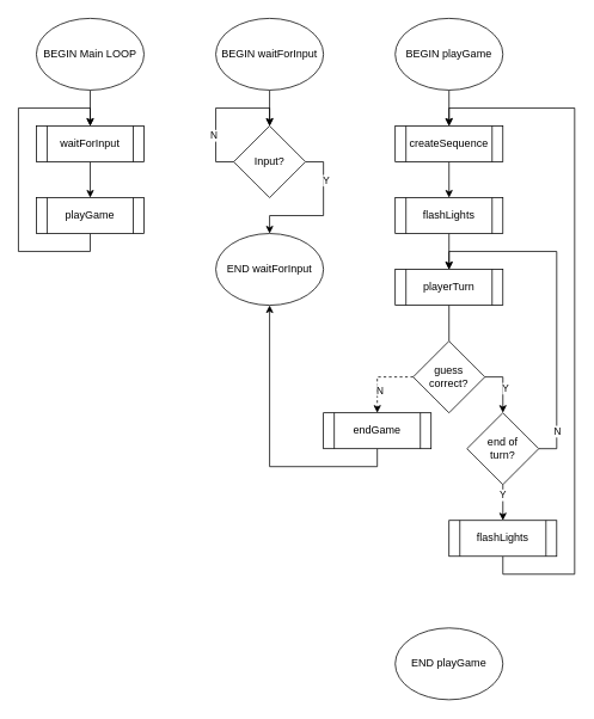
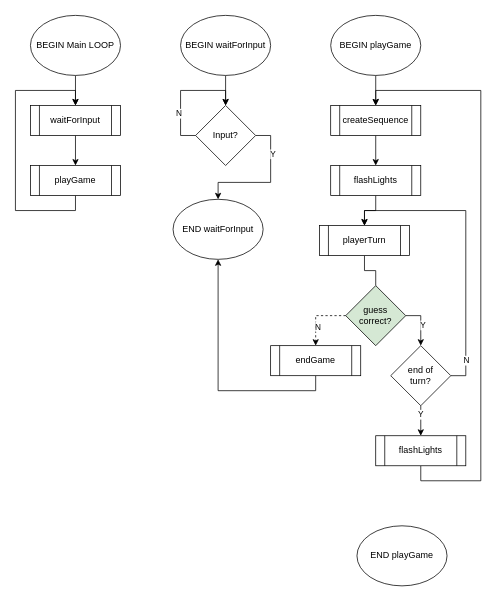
  <mxCell id="0" />
  <mxCell id="1" parent="0" />
  <mxCell id="2" value="" style="edgeStyle=orthogonalEdgeStyle;rounded=0;orthogonalLoop=1;jettySize=auto;html=1;" edge="1" parent="1" source="3" target="5"><mxGeometry relative="1" as="geometry" /></mxCell>
  <mxCell id="3" value="BEGIN Main LOOP" style="ellipse;whiteSpace=wrap;html=1;" vertex="1" parent="1"><mxGeometry x="40" y="20" width="120" height="80" as="geometry" /></mxCell>
  <mxCell id="4" value="" style="edgeStyle=orthogonalEdgeStyle;rounded=0;orthogonalLoop=1;jettySize=auto;html=1;" edge="1" parent="1" source="5" target="7"><mxGeometry relative="1" as="geometry" /></mxCell>
  <mxCell id="5" value="waitForInput" style="shape=process;whiteSpace=wrap;html=1;backgroundOutline=1;" vertex="1" parent="1"><mxGeometry x="40" y="140" width="120" height="40" as="geometry" /></mxCell>
  <mxCell id="6" style="edgeStyle=orthogonalEdgeStyle;rounded=0;orthogonalLoop=1;jettySize=auto;html=1;exitX=0.5;exitY=1;exitDx=0;exitDy=0;entryX=0.5;entryY=0;entryDx=0;entryDy=0;" edge="1" parent="1" source="7" target="5"><mxGeometry relative="1" as="geometry"><Array as="points"><mxPoint x="100" y="280" /><mxPoint x="20" y="280" /><mxPoint x="20" y="120" /><mxPoint x="100" y="120" /></Array></mxGeometry></mxCell>
  <mxCell id="7" value="playGame" style="shape=process;whiteSpace=wrap;html=1;backgroundOutline=1;" vertex="1" parent="1"><mxGeometry x="40" y="220" width="120" height="40" as="geometry" /></mxCell>
  <mxCell id="8" value="" style="edgeStyle=orthogonalEdgeStyle;rounded=0;orthogonalLoop=1;jettySize=auto;html=1;" edge="1" parent="1" source="9" target="12"><mxGeometry relative="1" as="geometry" /></mxCell>
  <mxCell id="9" value="BEGIN waitForInput" style="ellipse;whiteSpace=wrap;html=1;" vertex="1" parent="1"><mxGeometry x="240" y="20" width="120" height="80" as="geometry" /></mxCell>
  <mxCell id="10" style="edgeStyle=orthogonalEdgeStyle;rounded=0;orthogonalLoop=1;jettySize=auto;html=1;exitX=1;exitY=0.5;exitDx=0;exitDy=0;entryX=0.5;entryY=0;entryDx=0;entryDy=0;" edge="1" parent="1" source="12" target="13"><mxGeometry relative="1" as="geometry" /></mxCell>
  <mxCell id="11" value="Y" style="edgeLabel;html=1;align=center;verticalAlign=middle;resizable=0;points=[];" vertex="1" connectable="0" parent="10"><mxGeometry x="-0.5" y="2" relative="1" as="geometry"><mxPoint as="offset" /></mxGeometry></mxCell>
  <mxCell id="12" value="Input?" style="rhombus;whiteSpace=wrap;html=1;" vertex="1" parent="1"><mxGeometry x="260" y="140" width="80" height="80" as="geometry" /></mxCell>
- <mxCell id="13" value="END waitForInput" style="ellipse;whiteSpace=wrap;html=1;" vertex="1" parent="1"><mxGeometry x="240" y="260" width="120" height="80" as="geometry" /></mxCell>
+ <mxCell id="13" value="END waitForInput" style="ellipse;whiteSpace=wrap;html=1;" vertex="1" parent="1"><mxGeometry x="230" y="265" width="120" height="80" as="geometry" /></mxCell>
  <mxCell id="14" style="edgeStyle=orthogonalEdgeStyle;rounded=0;orthogonalLoop=1;jettySize=auto;html=1;exitX=0;exitY=0.5;exitDx=0;exitDy=0;entryX=0.5;entryY=0;entryDx=0;entryDy=0;" edge="1" parent="1" source="12" target="12"><mxGeometry relative="1" as="geometry"><Array as="points"><mxPoint x="240" y="180" /><mxPoint x="240" y="120" /><mxPoint x="300" y="120" /></Array></mxGeometry></mxCell>
  <mxCell id="15" value="N" style="edgeLabel;html=1;align=center;verticalAlign=middle;resizable=0;points=[];" vertex="1" connectable="0" parent="14"><mxGeometry x="-0.375" y="3" relative="1" as="geometry"><mxPoint as="offset" /></mxGeometry></mxCell>
  <mxCell id="16" value="" style="edgeStyle=orthogonalEdgeStyle;rounded=0;orthogonalLoop=1;jettySize=auto;html=1;" edge="1" parent="1" source="17" target="19"><mxGeometry relative="1" as="geometry" /></mxCell>
  <mxCell id="17" value="BEGIN playGame" style="ellipse;whiteSpace=wrap;html=1;" vertex="1" parent="1"><mxGeometry x="440" y="20" width="120" height="80" as="geometry" /></mxCell>
  <mxCell id="18" value="" style="edgeStyle=orthogonalEdgeStyle;rounded=0;orthogonalLoop=1;jettySize=auto;html=1;" edge="1" parent="1" source="19" target="23"><mxGeometry relative="1" as="geometry" /></mxCell>
  <mxCell id="19" value="createSequence" style="shape=process;whiteSpace=wrap;html=1;backgroundOutline=1;" vertex="1" parent="1"><mxGeometry x="440" y="140" width="120" height="40" as="geometry" /></mxCell>
  <mxCell id="20" value="" style="edgeStyle=orthogonalEdgeStyle;rounded=0;orthogonalLoop=1;jettySize=auto;html=1;endArrow=none;" edge="1" parent="1" source="21" target="28"><mxGeometry relative="1" as="geometry" /></mxCell>
- <mxCell id="21" value="playerTurn" style="shape=process;whiteSpace=wrap;html=1;backgroundOutline=1;" vertex="1" parent="1"><mxGeometry x="440" y="300" width="120" height="40" as="geometry" /></mxCell>
+ <mxCell id="21" value="playerTurn" style="shape=process;whiteSpace=wrap;html=1;backgroundOutline=1;" vertex="1" parent="1"><mxGeometry x="425" y="300" width="120" height="40" as="geometry" /></mxCell>
  <mxCell id="22" value="" style="edgeStyle=orthogonalEdgeStyle;rounded=0;orthogonalLoop=1;jettySize=auto;html=1;" edge="1" parent="1" source="23" target="21"><mxGeometry relative="1" as="geometry" /></mxCell>
  <mxCell id="23" value="flashLights" style="shape=process;whiteSpace=wrap;html=1;backgroundOutline=1;" vertex="1" parent="1"><mxGeometry x="440" y="220" width="120" height="40" as="geometry" /></mxCell>
  <mxCell id="24" style="edgeStyle=orthogonalEdgeStyle;rounded=0;orthogonalLoop=1;jettySize=auto;html=1;exitX=1;exitY=0.5;exitDx=0;exitDy=0;entryX=0.5;entryY=0;entryDx=0;entryDy=0;" edge="1" parent="1" source="28" target="33"><mxGeometry relative="1" as="geometry" /></mxCell>
  <mxCell id="25" value="Y" style="edgeLabel;html=1;align=center;verticalAlign=middle;resizable=0;points=[];" vertex="1" connectable="0" parent="24"><mxGeometry x="0.067" y="2" relative="1" as="geometry"><mxPoint as="offset" /></mxGeometry></mxCell>
  <mxCell id="26" style="edgeStyle=orthogonalEdgeStyle;rounded=0;orthogonalLoop=1;jettySize=auto;html=1;exitX=0;exitY=0.5;exitDx=0;exitDy=0;dashed=1;" edge="1" parent="1" source="28" target="35"><mxGeometry relative="1" as="geometry" /></mxCell>
  <mxCell id="27" value="N" style="edgeLabel;html=1;align=center;verticalAlign=middle;resizable=0;points=[];" vertex="1" connectable="0" parent="26"><mxGeometry x="0.35" y="2" relative="1" as="geometry"><mxPoint as="offset" /></mxGeometry></mxCell>
- <mxCell id="28" value="guess correct?" style="rhombus;whiteSpace=wrap;html=1;" vertex="1" parent="1"><mxGeometry x="460" y="380" width="80" height="80" as="geometry" /></mxCell>
+ <mxCell id="28" value="guess correct?" style="rhombus;whiteSpace=wrap;html=1;fillColor=#d5e8d4;" vertex="1" parent="1"><mxGeometry x="460" y="380" width="80" height="80" as="geometry" /></mxCell>
  <mxCell id="29" style="edgeStyle=orthogonalEdgeStyle;rounded=0;orthogonalLoop=1;jettySize=auto;html=1;exitX=1;exitY=0.5;exitDx=0;exitDy=0;entryX=0.5;entryY=0;entryDx=0;entryDy=0;" edge="1" parent="1" source="33" target="21"><mxGeometry relative="1" as="geometry" /></mxCell>
  <mxCell id="30" value="N" style="edgeLabel;html=1;align=center;verticalAlign=middle;resizable=0;points=[];" vertex="1" connectable="0" parent="29"><mxGeometry x="-0.792" relative="1" as="geometry"><mxPoint as="offset" /></mxGeometry></mxCell>
  <mxCell id="31" value="" style="edgeStyle=orthogonalEdgeStyle;rounded=0;orthogonalLoop=1;jettySize=auto;html=1;" edge="1" parent="1" source="33" target="37"><mxGeometry relative="1" as="geometry" /></mxCell>
  <mxCell id="32" value="Y" style="edgeLabel;html=1;align=center;verticalAlign=middle;resizable=0;points=[];" vertex="1" connectable="0" parent="31"><mxGeometry x="-0.45" y="-1" relative="1" as="geometry"><mxPoint as="offset" /></mxGeometry></mxCell>
  <mxCell id="33" value="end of&lt;div&gt;turn?&lt;/div&gt;" style="rhombus;whiteSpace=wrap;html=1;" vertex="1" parent="1"><mxGeometry x="520" y="460" width="80" height="80" as="geometry" /></mxCell>
  <mxCell id="34" style="edgeStyle=orthogonalEdgeStyle;rounded=0;orthogonalLoop=1;jettySize=auto;html=1;exitX=0.5;exitY=1;exitDx=0;exitDy=0;" edge="1" parent="1" source="35" target="13"><mxGeometry relative="1" as="geometry" /></mxCell>
  <mxCell id="35" value="endGame" style="shape=process;whiteSpace=wrap;html=1;backgroundOutline=1;" vertex="1" parent="1"><mxGeometry x="360" y="460" width="120" height="40" as="geometry" /></mxCell>
  <mxCell id="36" style="edgeStyle=orthogonalEdgeStyle;rounded=0;orthogonalLoop=1;jettySize=auto;html=1;exitX=0.5;exitY=1;exitDx=0;exitDy=0;entryX=0.5;entryY=0;entryDx=0;entryDy=0;" edge="1" parent="1" source="37" target="19"><mxGeometry relative="1" as="geometry"><Array as="points"><mxPoint x="560" y="640" /><mxPoint x="640" y="640" /><mxPoint x="640" y="120" /><mxPoint x="500" y="120" /></Array></mxGeometry></mxCell>
  <mxCell id="37" value="flashLights" style="shape=process;whiteSpace=wrap;html=1;backgroundOutline=1;" vertex="1" parent="1"><mxGeometry x="500" y="580" width="120" height="40" as="geometry" /></mxCell>
- <mxCell id="38" value="END playGame" style="ellipse;whiteSpace=wrap;html=1;" vertex="1" parent="1"><mxGeometry x="440" y="700" width="120" height="80" as="geometry" /></mxCell>
+ <mxCell id="38" value="END playGame" style="ellipse;whiteSpace=wrap;html=1;" vertex="1" parent="1"><mxGeometry x="475" y="700" width="120" height="80" as="geometry" /></mxCell>
